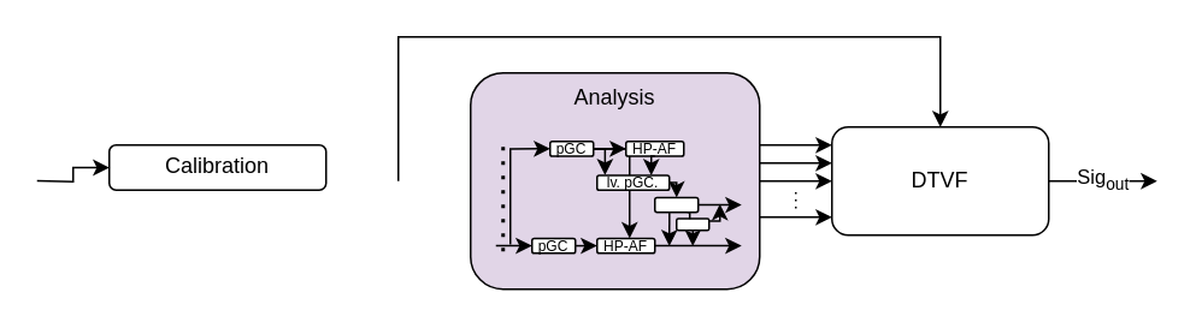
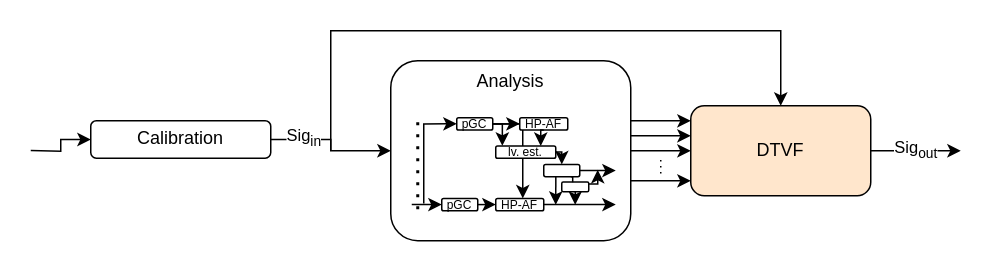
  <mxCell id="0" />
  <mxCell id="1" parent="0" />
- <mxCell id="2" value="Analysis" style="rounded=1;whiteSpace=wrap;html=1;verticalAlign=top;fillColor=#e1d5e7;" vertex="1" parent="1"><mxGeometry x="260" y="39.98" width="160" height="120" as="geometry" /></mxCell>
+ <mxCell id="2" value="Analysis" style="rounded=1;whiteSpace=wrap;html=1;verticalAlign=top;" vertex="1" parent="1"><mxGeometry x="260" y="39.98" width="160" height="120" as="geometry" /></mxCell>
+ <mxCell id="3" value="Sig&lt;sub&gt;in&lt;/sub&gt;" style="edgeStyle=orthogonalEdgeStyle;rounded=0;orthogonalLoop=1;jettySize=auto;html=1;exitX=1;exitY=0.5;exitDx=0;exitDy=0;entryX=0;entryY=0.5;entryDx=0;entryDy=0;" edge="1" parent="1" source="5" target="2"><mxGeometry x="-0.5" relative="1" as="geometry"><mxPoint as="offset" /></mxGeometry></mxCell>
  <mxCell id="4" style="edgeStyle=orthogonalEdgeStyle;rounded=0;orthogonalLoop=1;jettySize=auto;html=1;exitX=0;exitY=0.5;exitDx=0;exitDy=0;startArrow=classic;startFill=1;endArrow=none;endFill=0;" edge="1" parent="1" source="5"><mxGeometry relative="1" as="geometry"><mxPoint x="20" y="99.8" as="targetPoint" /></mxGeometry></mxCell>
  <mxCell id="5" value="Calibration" style="rounded=1;whiteSpace=wrap;html=1;" vertex="1" parent="1"><mxGeometry x="60" y="79.98" width="120" height="25" as="geometry" /></mxCell>
  <mxCell id="6" style="edgeStyle=orthogonalEdgeStyle;rounded=0;orthogonalLoop=1;jettySize=auto;html=1;exitX=0.5;exitY=1;exitDx=0;exitDy=0;" edge="1" parent="1" source="5" target="5"><mxGeometry relative="1" as="geometry" /></mxCell>
  <mxCell id="7" value="Sig&lt;sub&gt;out&lt;/sub&gt;" style="edgeStyle=orthogonalEdgeStyle;rounded=0;orthogonalLoop=1;jettySize=auto;html=1;exitX=1;exitY=0.5;exitDx=0;exitDy=0;" edge="1" parent="1" source="9"><mxGeometry relative="1" as="geometry"><mxPoint x="640" y="100" as="targetPoint" /></mxGeometry></mxCell>
  <mxCell id="8" style="edgeStyle=orthogonalEdgeStyle;rounded=0;orthogonalLoop=1;jettySize=auto;html=1;exitX=0.5;exitY=0;exitDx=0;exitDy=0;startArrow=classic;startFill=1;endArrow=none;endFill=0;" edge="1" parent="1" source="9"><mxGeometry relative="1" as="geometry"><mxPoint x="220" y="99.98" as="targetPoint" /><Array as="points"><mxPoint x="520" y="20" /><mxPoint x="220" y="20" /></Array></mxGeometry></mxCell>
- <mxCell id="9" value="DTVF" style="rounded=1;whiteSpace=wrap;html=1;verticalAlign=middle;" vertex="1" parent="1"><mxGeometry x="460" y="70" width="120" height="60" as="geometry" /></mxCell>
+ <mxCell id="9" value="DTVF" style="rounded=1;whiteSpace=wrap;html=1;verticalAlign=middle;fillColor=#ffe6cc;" vertex="1" parent="1"><mxGeometry x="460" y="70" width="120" height="60" as="geometry" /></mxCell>
  <mxCell id="10" value="" style="endArrow=classic;html=1;rounded=0;" edge="1" parent="1"><mxGeometry width="50" height="50" relative="1" as="geometry"><mxPoint x="420" y="79.98" as="sourcePoint" /><mxPoint x="460" y="80.05" as="targetPoint" /></mxGeometry></mxCell>
  <mxCell id="11" value="" style="endArrow=classic;html=1;rounded=0;" edge="1" parent="1"><mxGeometry width="50" height="50" relative="1" as="geometry"><mxPoint x="420" y="89.98" as="sourcePoint" /><mxPoint x="460" y="90.05" as="targetPoint" /></mxGeometry></mxCell>
  <mxCell id="12" value="" style="endArrow=classic;html=1;rounded=0;" edge="1" parent="1"><mxGeometry width="50" height="50" relative="1" as="geometry"><mxPoint x="420" y="99.98" as="sourcePoint" /><mxPoint x="460" y="100.05" as="targetPoint" /></mxGeometry></mxCell>
  <mxCell id="13" value="" style="endArrow=classic;html=1;rounded=0;" edge="1" parent="1"><mxGeometry width="50" height="50" relative="1" as="geometry"><mxPoint x="420" y="119.98" as="sourcePoint" /><mxPoint x="460" y="120.05" as="targetPoint" /></mxGeometry></mxCell>
  <mxCell id="14" value="" style="endArrow=none;dashed=1;html=1;dashPattern=1 3;strokeWidth=1;rounded=0;" edge="1" parent="1"><mxGeometry width="50" height="50" relative="1" as="geometry"><mxPoint x="440" y="115.16" as="sourcePoint" /><mxPoint x="440" y="105.16" as="targetPoint" /></mxGeometry></mxCell>
  <mxCell id="15" style="edgeStyle=orthogonalEdgeStyle;rounded=0;orthogonalLoop=1;jettySize=auto;html=1;exitX=1;exitY=0.5;exitDx=0;exitDy=0;entryX=0;entryY=0.5;entryDx=0;entryDy=0;" edge="1" parent="1" source="18" target="19"><mxGeometry relative="1" as="geometry" /></mxCell>
  <mxCell id="16" style="edgeStyle=orthogonalEdgeStyle;rounded=0;orthogonalLoop=1;jettySize=auto;html=1;exitX=0;exitY=0.5;exitDx=0;exitDy=0;startArrow=classic;startFill=1;endArrow=none;endFill=0;" edge="1" parent="1" source="18"><mxGeometry relative="1" as="geometry"><mxPoint x="282" y="135.243" as="targetPoint" /><mxPoint x="304" y="88.81" as="sourcePoint" /><Array as="points"><mxPoint x="282" y="82" /></Array></mxGeometry></mxCell>
  <mxCell id="17" value="" style="edgeStyle=orthogonalEdgeStyle;rounded=0;orthogonalLoop=1;jettySize=auto;html=1;" edge="1" parent="1" source="18" target="29"><mxGeometry relative="1" as="geometry"><Array as="points"><mxPoint x="348" y="82" /></Array></mxGeometry></mxCell>
  <mxCell id="18" value="pGC" style="rounded=1;whiteSpace=wrap;html=1;fontSize=8;" vertex="1" parent="1"><mxGeometry x="304" y="77.98" width="24" height="8.187" as="geometry" /></mxCell>
  <mxCell id="19" value="HP-AF" style="rounded=1;whiteSpace=wrap;html=1;fontSize=8;" vertex="1" parent="1"><mxGeometry x="346" y="77.98" width="32" height="8.187" as="geometry" /></mxCell>
  <mxCell id="20" style="edgeStyle=orthogonalEdgeStyle;rounded=0;orthogonalLoop=1;jettySize=auto;html=1;exitX=1;exitY=0.5;exitDx=0;exitDy=0;entryX=0.5;entryY=0;entryDx=0;entryDy=0;" edge="1" parent="1" source="21" target="24"><mxGeometry relative="1" as="geometry" /></mxCell>
- <mxCell id="21" value="lv. pGC." style="rounded=1;whiteSpace=wrap;html=1;fontSize=8;" vertex="1" parent="1"><mxGeometry x="330" y="96.819" width="40" height="8.187" as="geometry" /></mxCell>
+ <mxCell id="21" value="lv. est." style="rounded=1;whiteSpace=wrap;html=1;fontSize=8;" vertex="1" parent="1"><mxGeometry x="330" y="96.819" width="40" height="8.187" as="geometry" /></mxCell>
  <mxCell id="22" style="edgeStyle=orthogonalEdgeStyle;rounded=0;orthogonalLoop=1;jettySize=auto;html=1;exitX=1;exitY=0.5;exitDx=0;exitDy=0;" edge="1" parent="1" source="24"><mxGeometry relative="1" as="geometry"><mxPoint x="410" y="113.237" as="targetPoint" /></mxGeometry></mxCell>
  <mxCell id="23" style="edgeStyle=orthogonalEdgeStyle;rounded=0;orthogonalLoop=1;jettySize=auto;html=1;exitX=0.335;exitY=1.02;exitDx=0;exitDy=0;exitPerimeter=0;" edge="1" parent="1" source="24"><mxGeometry relative="1" as="geometry"><mxPoint x="370" y="136.033" as="targetPoint" /><mxPoint x="368" y="118.079" as="sourcePoint" /></mxGeometry></mxCell>
  <mxCell id="24" value="" style="rounded=1;whiteSpace=wrap;html=1;" vertex="1" parent="1"><mxGeometry x="362" y="109.103" width="24" height="8.187" as="geometry" /></mxCell>
  <mxCell id="25" style="edgeStyle=orthogonalEdgeStyle;rounded=0;orthogonalLoop=1;jettySize=auto;html=1;exitX=1;exitY=0.5;exitDx=0;exitDy=0;entryX=0;entryY=0.5;entryDx=0;entryDy=0;" edge="1" parent="1" source="27" target="29"><mxGeometry relative="1" as="geometry" /></mxCell>
  <mxCell id="26" style="edgeStyle=orthogonalEdgeStyle;rounded=0;orthogonalLoop=1;jettySize=auto;html=1;exitX=0;exitY=0.5;exitDx=0;exitDy=0;endArrow=none;endFill=0;startArrow=classic;startFill=1;entryX=1;entryY=0.5;entryDx=0;entryDy=0;" edge="1" parent="1" source="27"><mxGeometry relative="1" as="geometry"><mxPoint x="274" y="136.179" as="targetPoint" /></mxGeometry></mxCell>
  <mxCell id="27" value="&lt;div style=&quot;font-size: 8px;&quot;&gt;pGC&lt;/div&gt;" style="rounded=1;whiteSpace=wrap;html=1;fontSize=8;" vertex="1" parent="1"><mxGeometry x="294" y="131.793" width="24" height="8.187" as="geometry" /></mxCell>
  <mxCell id="28" style="edgeStyle=orthogonalEdgeStyle;rounded=0;orthogonalLoop=1;jettySize=auto;html=1;exitX=1;exitY=0.5;exitDx=0;exitDy=0;" edge="1" parent="1" source="29"><mxGeometry relative="1" as="geometry"><mxPoint x="410" y="135.849" as="targetPoint" /></mxGeometry></mxCell>
  <mxCell id="29" value="&lt;div style=&quot;font-size: 8px;&quot;&gt;HP-AF&lt;/div&gt;" style="rounded=1;whiteSpace=wrap;html=1;fontSize=8;" vertex="1" parent="1"><mxGeometry x="330" y="131.793" width="32" height="8.187" as="geometry" /></mxCell>
  <mxCell id="30" style="edgeStyle=orthogonalEdgeStyle;rounded=0;orthogonalLoop=1;jettySize=auto;html=1;exitX=1;exitY=0.5;exitDx=0;exitDy=0;endArrow=classic;endFill=1;" edge="1" parent="1"><mxGeometry relative="1" as="geometry"><mxPoint x="392" y="122.131" as="sourcePoint" /><mxPoint x="398" y="112.717" as="targetPoint" /><Array as="points"><mxPoint x="398" y="122.191" /></Array></mxGeometry></mxCell>
  <mxCell id="31" style="edgeStyle=orthogonalEdgeStyle;rounded=0;orthogonalLoop=1;jettySize=auto;html=1;exitX=0.5;exitY=1;exitDx=0;exitDy=0;" edge="1" parent="1" source="32"><mxGeometry relative="1" as="geometry"><mxPoint x="382.974" y="136.033" as="targetPoint" /><mxPoint x="383" y="129.717" as="sourcePoint" /></mxGeometry></mxCell>
  <mxCell id="32" value="" style="rounded=1;whiteSpace=wrap;html=1;" vertex="1" parent="1"><mxGeometry x="374" y="120.914" width="18" height="6.434" as="geometry" /></mxCell>
  <mxCell id="33" style="rounded=0;orthogonalLoop=1;jettySize=auto;html=1;exitX=0;exitY=1;exitDx=0;exitDy=0;entryX=1;entryY=0;entryDx=0;entryDy=0;endArrow=none;endFill=0;" edge="1" parent="1"><mxGeometry relative="1" as="geometry"><mxPoint x="390.152" y="112.023" as="sourcePoint" /><mxPoint x="390.885" y="111.299" as="targetPoint" /></mxGeometry></mxCell>
  <mxCell id="34" style="rounded=0;orthogonalLoop=1;jettySize=auto;html=1;exitX=0;exitY=0;exitDx=0;exitDy=0;entryX=1;entryY=1;entryDx=0;entryDy=0;endArrow=none;endFill=0;" edge="1" parent="1"><mxGeometry relative="1" as="geometry"><mxPoint x="390.152" y="111.299" as="sourcePoint" /><mxPoint x="390.885" y="112.023" as="targetPoint" /></mxGeometry></mxCell>
  <mxCell id="35" style="edgeStyle=orthogonalEdgeStyle;rounded=0;orthogonalLoop=1;jettySize=auto;html=1;exitX=0.5;exitY=1;exitDx=0;exitDy=0;entryX=0.75;entryY=0;entryDx=0;entryDy=0;" edge="1" parent="1" source="19" target="21"><mxGeometry relative="1" as="geometry" /></mxCell>
  <mxCell id="36" value="" style="endArrow=classic;html=1;rounded=0;exitX=1;exitY=0.5;exitDx=0;exitDy=0;edgeStyle=orthogonalEdgeStyle;entryX=0.11;entryY=-0.013;entryDx=0;entryDy=0;entryPerimeter=0;" edge="1" parent="1" source="18" target="21"><mxGeometry width="50" height="50" relative="1" as="geometry"><mxPoint x="314" y="119.454" as="sourcePoint" /><mxPoint x="338" y="95.769" as="targetPoint" /></mxGeometry></mxCell>
  <mxCell id="37" value="" style="endArrow=none;dashed=1;html=1;dashPattern=1 3;strokeWidth=2;rounded=0;" edge="1" parent="1"><mxGeometry width="50" height="50" relative="1" as="geometry"><mxPoint x="278" y="80.98" as="sourcePoint" /><mxPoint x="278" y="140" as="targetPoint" /></mxGeometry></mxCell>
  <mxCell id="38" style="edgeStyle=orthogonalEdgeStyle;rounded=0;orthogonalLoop=1;jettySize=auto;html=1;exitX=0.75;exitY=1;exitDx=0;exitDy=0;entryX=0.405;entryY=0.006;entryDx=0;entryDy=0;entryPerimeter=0;endArrow=none;endFill=0;" edge="1" parent="1" source="24" target="32"><mxGeometry relative="1" as="geometry" /></mxCell>
